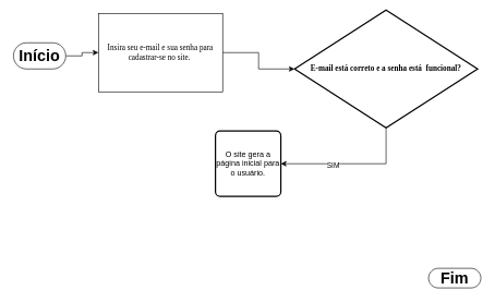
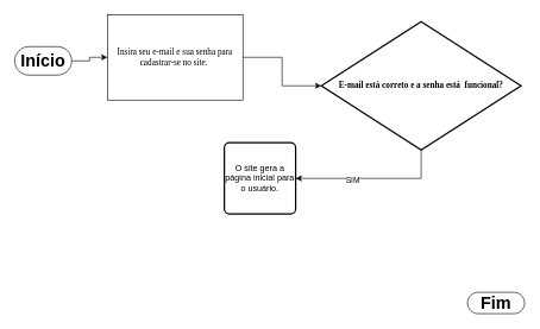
  <mxCell id="0" />
  <mxCell id="1" parent="0" />
  <mxCell id="2" style="edgeStyle=orthogonalEdgeStyle;rounded=0;orthogonalLoop=1;jettySize=auto;html=1;exitX=1;exitY=0.5;exitDx=0;exitDy=0;exitPerimeter=0;entryX=0;entryY=0.5;entryDx=0;entryDy=0;" edge="1" parent="1" source="3" target="6"><mxGeometry relative="1" as="geometry" /></mxCell>
  <mxCell id="3" value="&lt;h1&gt;Início&lt;/h1&gt;" style="html=1;dashed=0;whiteSpace=wrap;shape=mxgraph.dfd.start" vertex="1" parent="1"><mxGeometry x="20" y="65" width="80" height="40" as="geometry" /></mxCell>
  <mxCell id="4" value="&lt;h1&gt;Fim&lt;/h1&gt;" style="html=1;dashed=0;whiteSpace=wrap;shape=mxgraph.dfd.start" vertex="1" parent="1"><mxGeometry x="655" y="410" width="80" height="30" as="geometry" /></mxCell>
  <mxCell id="5" style="edgeStyle=orthogonalEdgeStyle;rounded=0;orthogonalLoop=1;jettySize=auto;html=1;exitX=1;exitY=0.5;exitDx=0;exitDy=0;entryX=0;entryY=0.5;entryDx=0;entryDy=0;entryPerimeter=0;" edge="1" parent="1" source="6" target="7"><mxGeometry relative="1" as="geometry"><mxPoint x="410" y="80" as="targetPoint" /></mxGeometry></mxCell>
  <mxCell id="6" value="Insira seu e-mail e sua senha para cadastrar-se no site.&amp;nbsp;" style="html=1;dashed=0;whiteSpace=wrap;fontFamily=Verdana;labelBorderColor=none;textShadow=0;labelBackgroundColor=none;" vertex="1" parent="1"><mxGeometry x="150" y="20" width="190" height="120" as="geometry" /></mxCell>
- <mxCell id="7" value="&lt;h4&gt;E-mail está correto e a senha está&amp;nbsp; funcional?&lt;/h4&gt;" style="strokeWidth=2;html=1;shape=mxgraph.flowchart.decision;whiteSpace=wrap;fontFamily=Verdana;labelBackgroundColor=none;" vertex="1" parent="1"><mxGeometry x="450" y="15" width="280" height="180" as="geometry" /></mxCell>
- <mxCell id="8" value="O site gera a página inicial para o usuário." style="rounded=1;whiteSpace=wrap;html=1;absoluteArcSize=1;arcSize=14;strokeWidth=2;" vertex="1" parent="1"><mxGeometry x="329" y="200" width="100" height="100" as="geometry" /></mxCell>
+ <mxCell id="7" value="&lt;h4&gt;E-mail está correto e a senha está&amp;nbsp; funcional?&lt;/h4&gt;" style="strokeWidth=2;html=1;shape=mxgraph.flowchart.decision;whiteSpace=wrap;fontFamily=Verdana;labelBackgroundColor=none;" vertex="1" parent="1"><mxGeometry x="450" y="30" width="280" height="180" as="geometry" /></mxCell>
+ <mxCell id="8" value="O site gera a página inicial para o usuário." style="rounded=1;whiteSpace=wrap;html=1;absoluteArcSize=1;arcSize=14;strokeWidth=2;" vertex="1" parent="1"><mxGeometry x="314" y="200" width="100" height="100" as="geometry" /></mxCell>
  <mxCell id="9" style="edgeStyle=orthogonalEdgeStyle;rounded=0;orthogonalLoop=1;jettySize=auto;html=1;exitX=0.5;exitY=1;exitDx=0;exitDy=0;exitPerimeter=0;entryX=1;entryY=0.5;entryDx=0;entryDy=0;" edge="1" parent="1" source="7" target="8"><mxGeometry relative="1" as="geometry" /></mxCell>
  <mxCell id="10" value="SIM" style="edgeLabel;html=1;align=center;verticalAlign=middle;resizable=0;points=[];" connectable="0" vertex="1" parent="9"><mxGeometry x="0.271" y="2" relative="1" as="geometry"><mxPoint as="offset" /></mxGeometry></mxCell>
